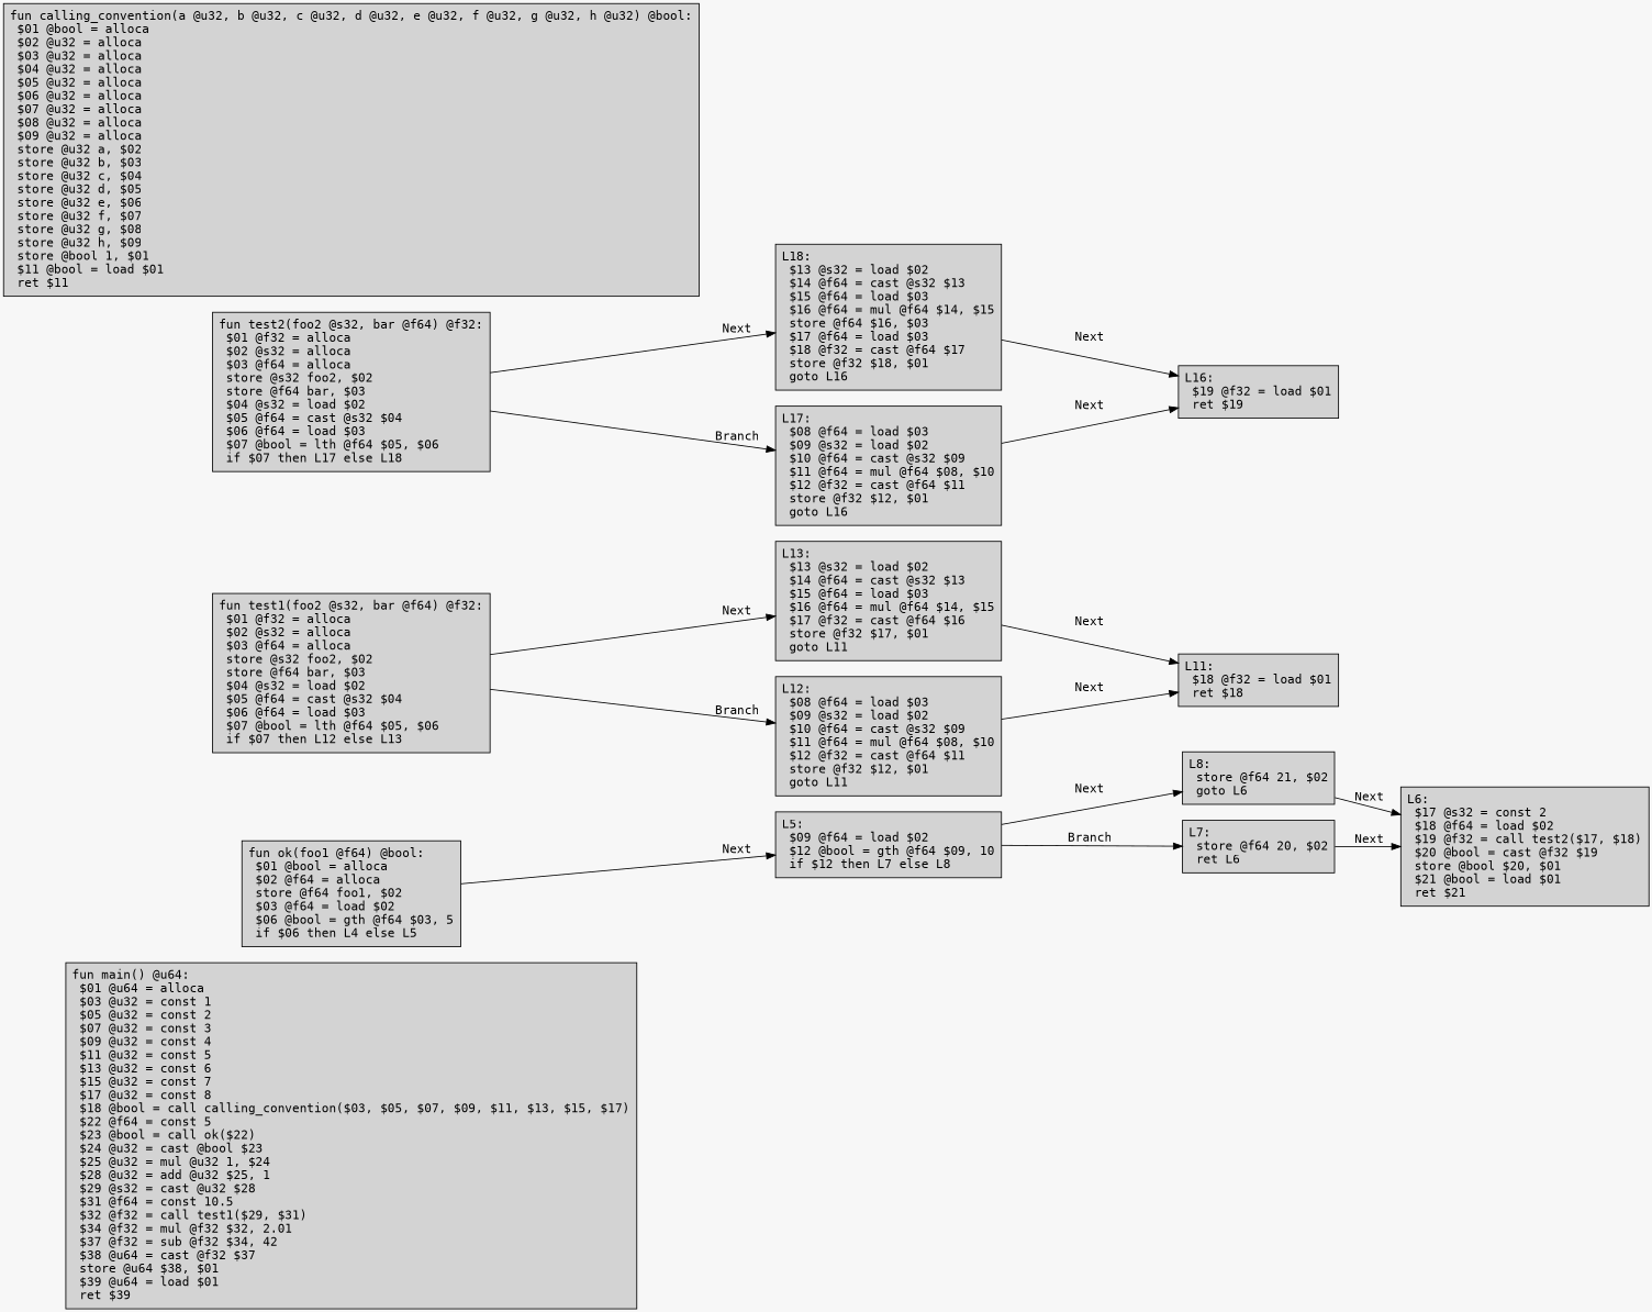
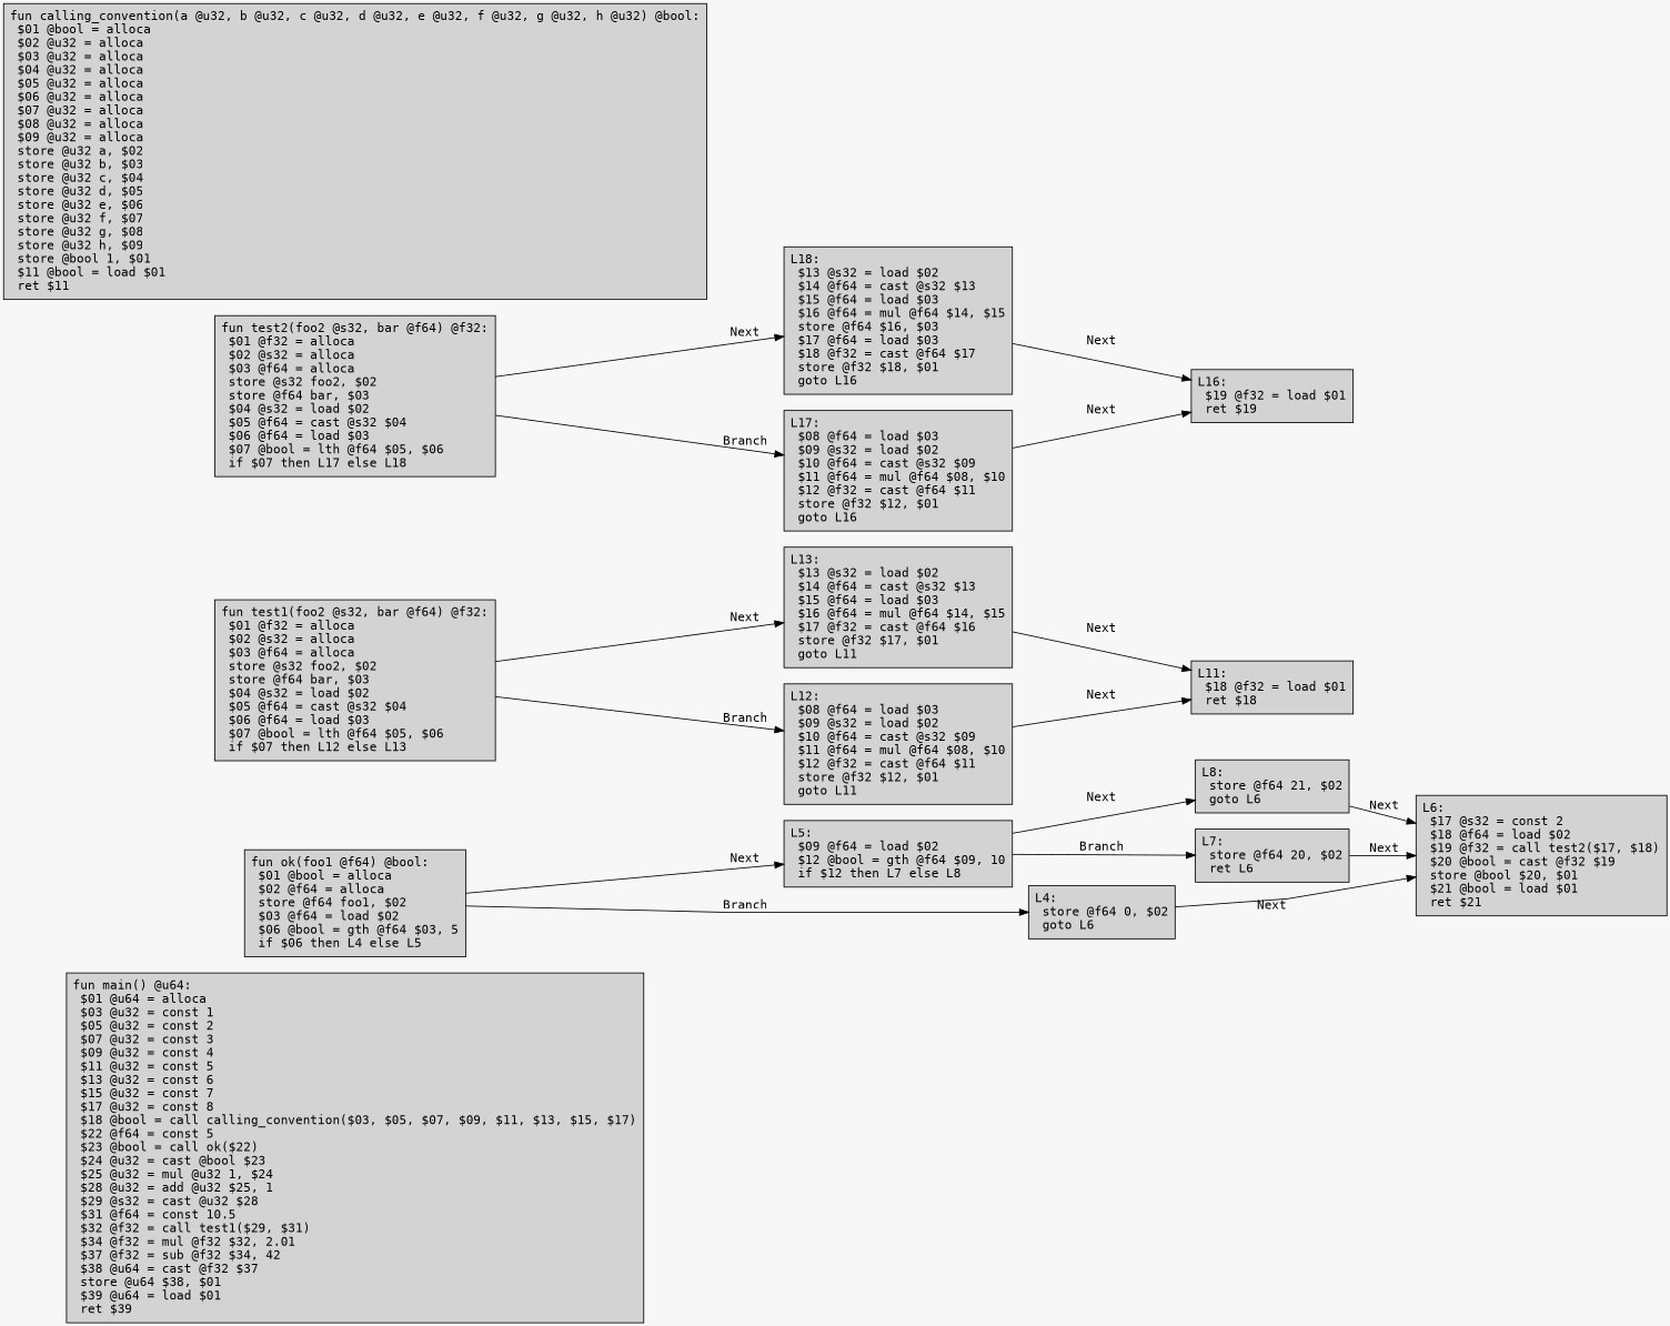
  digraph {
    bgcolor="#f7f7f7"
    fontname=Monospace
    rankdir=LR
    splines=false
    node [fontname=Monospace margin=0.1 shape=box style=filled]
    edge [fontname=Monospace]
    n1 [label="fun main() @u64:\l $01 @u64 = alloca\l $03 @u32 = const 1\l $05 @u32 = const 2\l $07 @u32 = const 3\l $09 @u32 = const 4\l $11 @u32 = const 5\l $13 @u32 = const 6\l $15 @u32 = const 7\l $17 @u32 = const 8\l $18 @bool = call calling_convention($03, $05, $07, $09, $11, $13, $15, $17)\l $22 @f64 = const 5\l $23 @bool = call ok($22)\l $24 @u32 = cast @bool $23\l $25 @u32 = mul @u32 1, $24\l $28 @u32 = add @u32 $25, 1\l $29 @s32 = cast @u32 $28\l $31 @f64 = const 10.5\l $32 @f32 = call test1($29, $31)\l $34 @f32 = mul @f32 $32, 2.01\l $37 @f32 = sub @f32 $34, 42\l $38 @u64 = cast @f32 $37\l store @u64 $38, $01\l $39 @u64 = load $01\l ret $39\l"]
    n2 [label="fun ok(foo1 @f64) @bool:\l $01 @bool = alloca\l $02 @f64 = alloca\l store @f64 foo1, $02\l $03 @f64 = load $02\l $06 @bool = gth @f64 $03, 5\l if $06 then L4 else L5\l"]
    n3 [label="L5:\l $09 @f64 = load $02\l $12 @bool = gth @f64 $09, 10\l if $12 then L7 else L8\l"]
+   n4 [label="L4:\l store @f64 0, $02\l goto L6\l"]
    n5 [label="L8:\l store @f64 21, $02\l goto L6\l"]
    n6 [label="L7:\l store @f64 20, $02\l ret L6\l"]
    n7 [label="L6:\l $17 @s32 = const 2\l $18 @f64 = load $02\l $19 @f32 = call test2($17, $18)\l $20 @bool = cast @f32 $19\l store @bool $20, $01\l $21 @bool = load $01\l ret $21\l"]
    n8 [label="fun test1(foo2 @s32, bar @f64) @f32:\l $01 @f32 = alloca\l $02 @s32 = alloca\l $03 @f64 = alloca\l store @s32 foo2, $02\l store @f64 bar, $03\l $04 @s32 = load $02\l $05 @f64 = cast @s32 $04\l $06 @f64 = load $03\l $07 @bool = lth @f64 $05, $06\l if $07 then L12 else L13\l"]
    n9 [label="L13:\l $13 @s32 = load $02\l $14 @f64 = cast @s32 $13\l $15 @f64 = load $03\l $16 @f64 = mul @f64 $14, $15\l $17 @f32 = cast @f64 $16\l store @f32 $17, $01\l goto L11\l"]
    n10 [label="L12:\l $08 @f64 = load $03\l $09 @s32 = load $02\l $10 @f64 = cast @s32 $09\l $11 @f64 = mul @f64 $08, $10\l $12 @f32 = cast @f64 $11\l store @f32 $12, $01\l goto L11\l"]
    n11 [label="L11:\l $18 @f32 = load $01\l ret $18\l"]
    n12 [label="fun test2(foo2 @s32, bar @f64) @f32:\l $01 @f32 = alloca\l $02 @s32 = alloca\l $03 @f64 = alloca\l store @s32 foo2, $02\l store @f64 bar, $03\l $04 @s32 = load $02\l $05 @f64 = cast @s32 $04\l $06 @f64 = load $03\l $07 @bool = lth @f64 $05, $06\l if $07 then L17 else L18\l"]
    n13 [label="L18:\l $13 @s32 = load $02\l $14 @f64 = cast @s32 $13\l $15 @f64 = load $03\l $16 @f64 = mul @f64 $14, $15\l store @f64 $16, $03\l $17 @f64 = load $03\l $18 @f32 = cast @f64 $17\l store @f32 $18, $01\l goto L16\l"]
    n14 [label="L17:\l $08 @f64 = load $03\l $09 @s32 = load $02\l $10 @f64 = cast @s32 $09\l $11 @f64 = mul @f64 $08, $10\l $12 @f32 = cast @f64 $11\l store @f32 $12, $01\l goto L16\l"]
    n15 [label="L16:\l $19 @f32 = load $01\l ret $19\l"]
    n16 [label="fun calling_convention(a @u32, b @u32, c @u32, d @u32, e @u32, f @u32, g @u32, h @u32) @bool:\l $01 @bool = alloca\l $02 @u32 = alloca\l $03 @u32 = alloca\l $04 @u32 = alloca\l $05 @u32 = alloca\l $06 @u32 = alloca\l $07 @u32 = alloca\l $08 @u32 = alloca\l $09 @u32 = alloca\l store @u32 a, $02\l store @u32 b, $03\l store @u32 c, $04\l store @u32 d, $05\l store @u32 e, $06\l store @u32 f, $07\l store @u32 g, $08\l store @u32 h, $09\l store @bool 1, $01\l $11 @bool = load $01\l ret $11\l"]
    n2 -> n3 [label=Next]
+   n2 -> n4 [label=Branch]
    n3 -> n5 [label=Next]
    n3 -> n6 [label=Branch]
+   n4 -> n7 [label=Next]
    n5 -> n7 [label=Next]
    n6 -> n7 [label=Next]
    n8 -> n9 [label=Next]
    n8 -> n10 [label=Branch]
    n9 -> n11 [label=Next]
    n10 -> n11 [label=Next]
    n12 -> n13 [label=Next]
    n12 -> n14 [label=Branch]
    n13 -> n15 [label=Next]
    n14 -> n15 [label=Next]
  }
